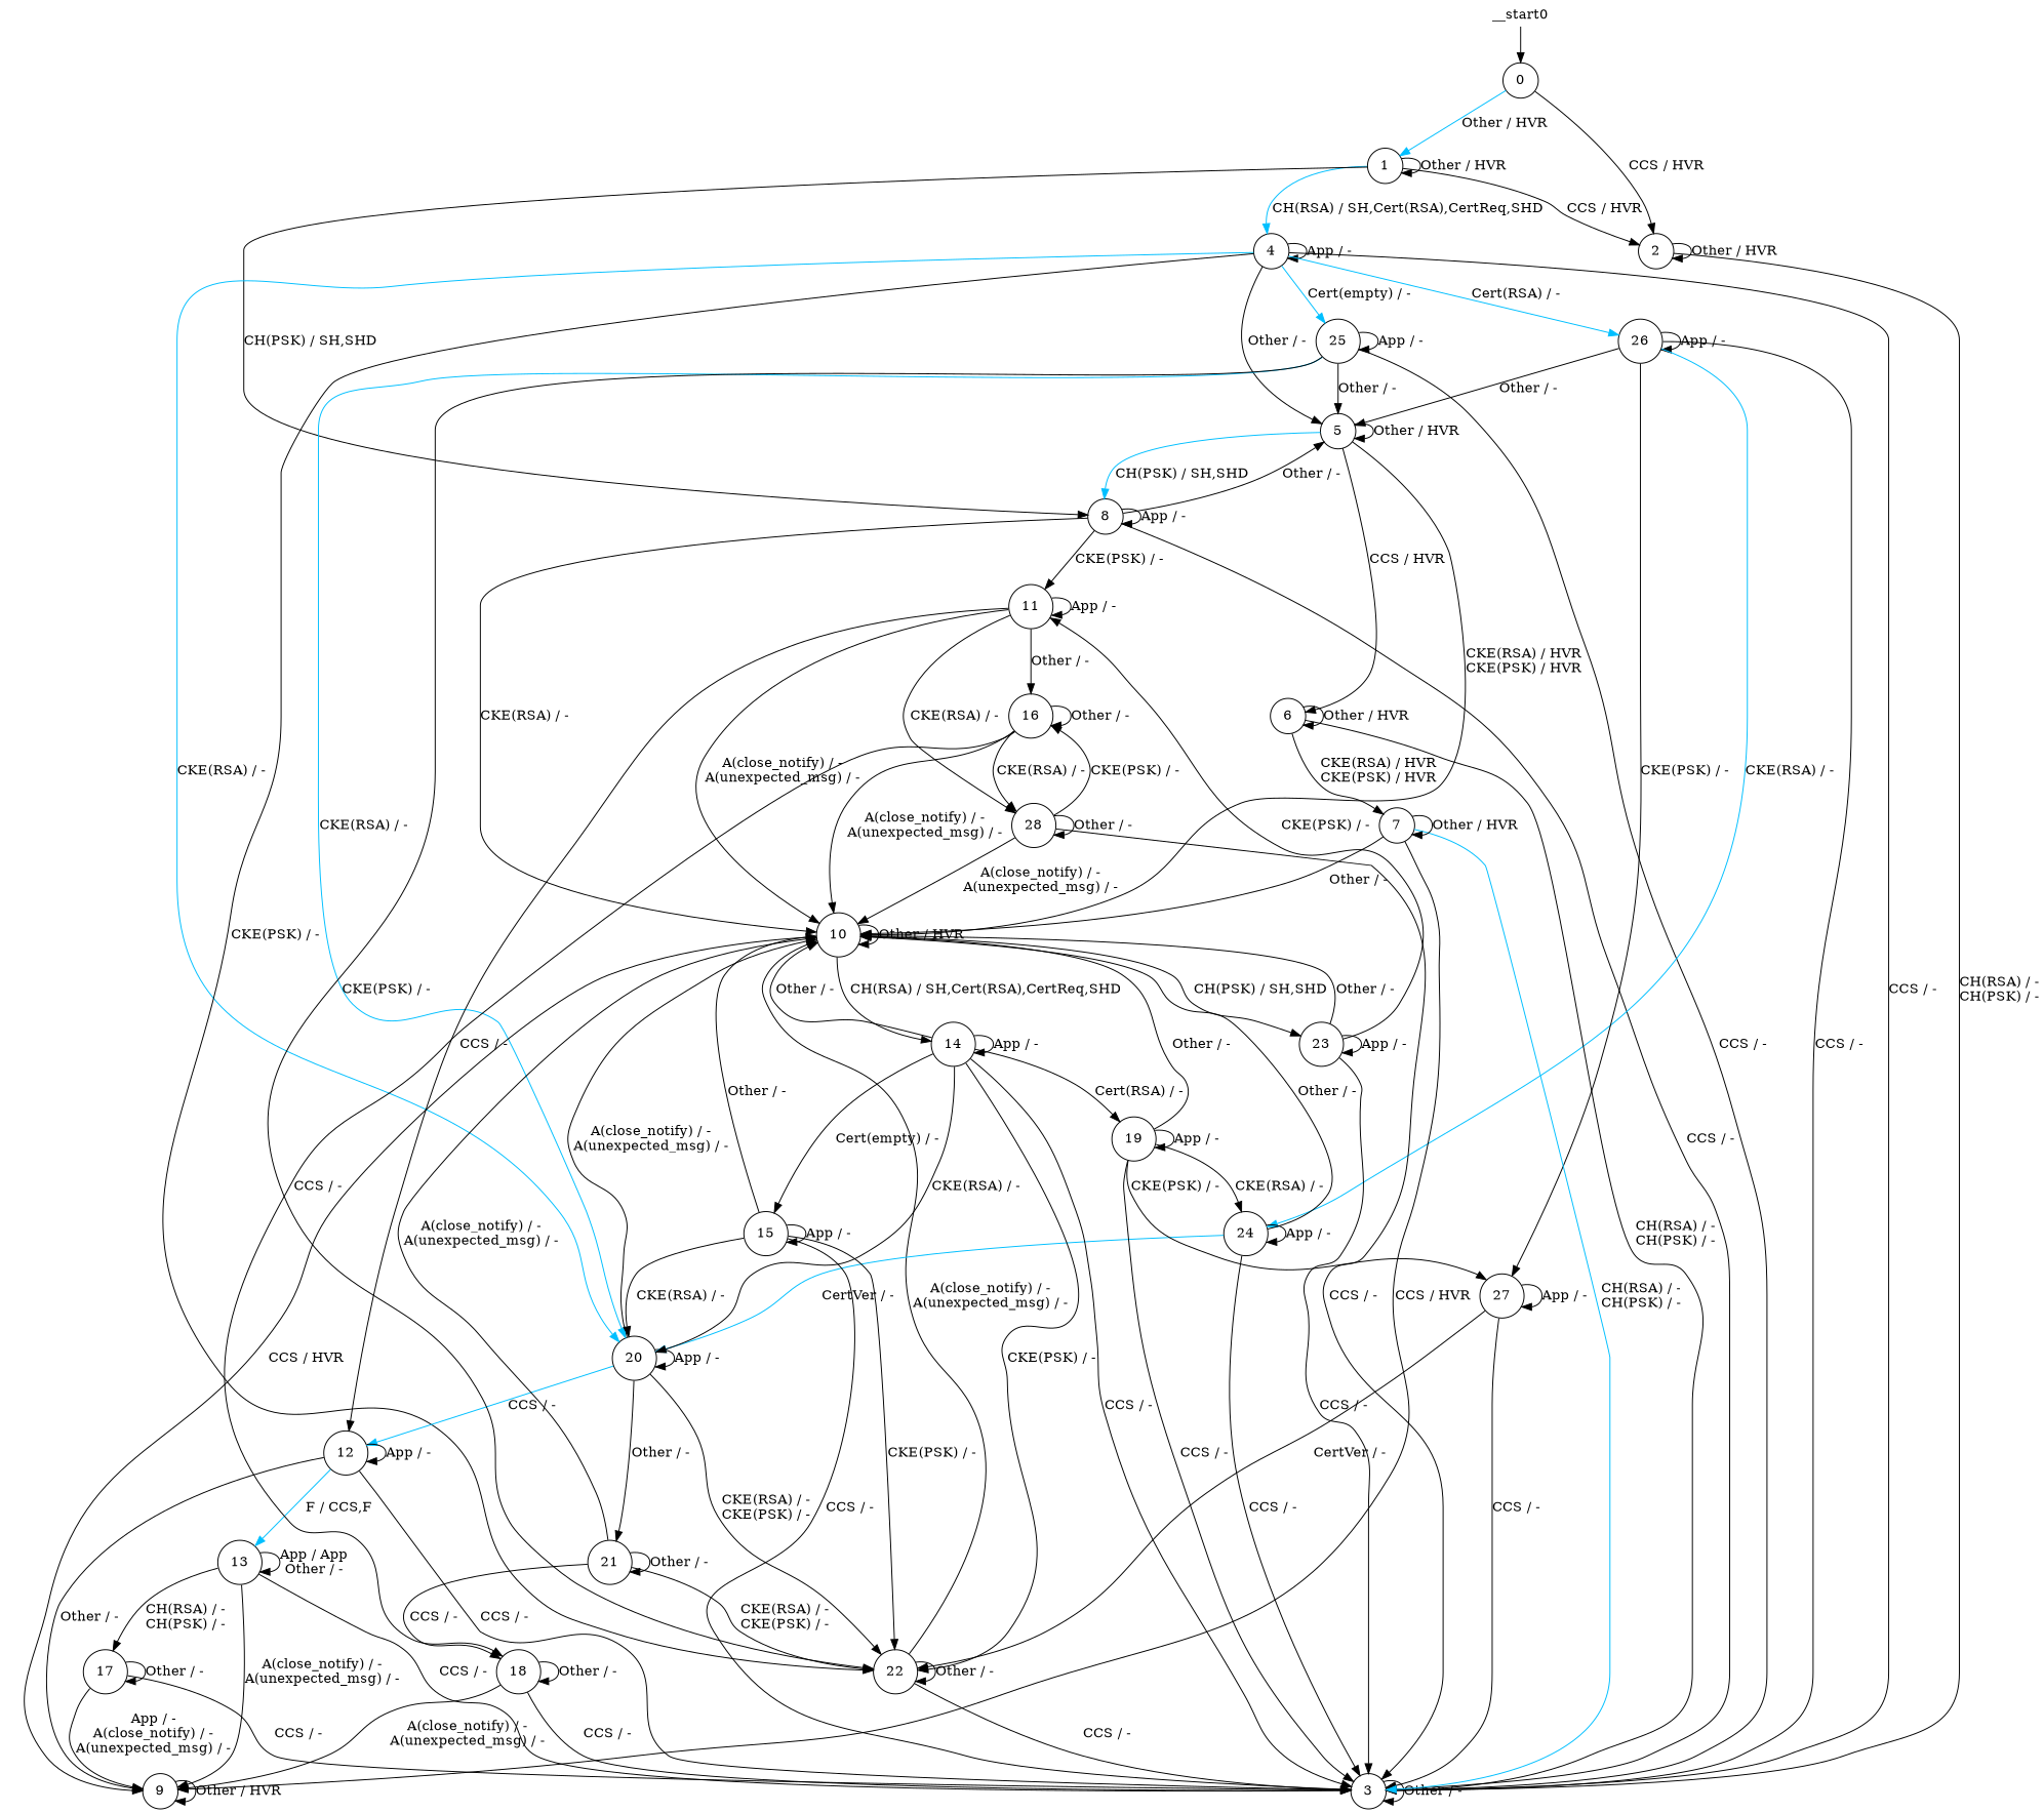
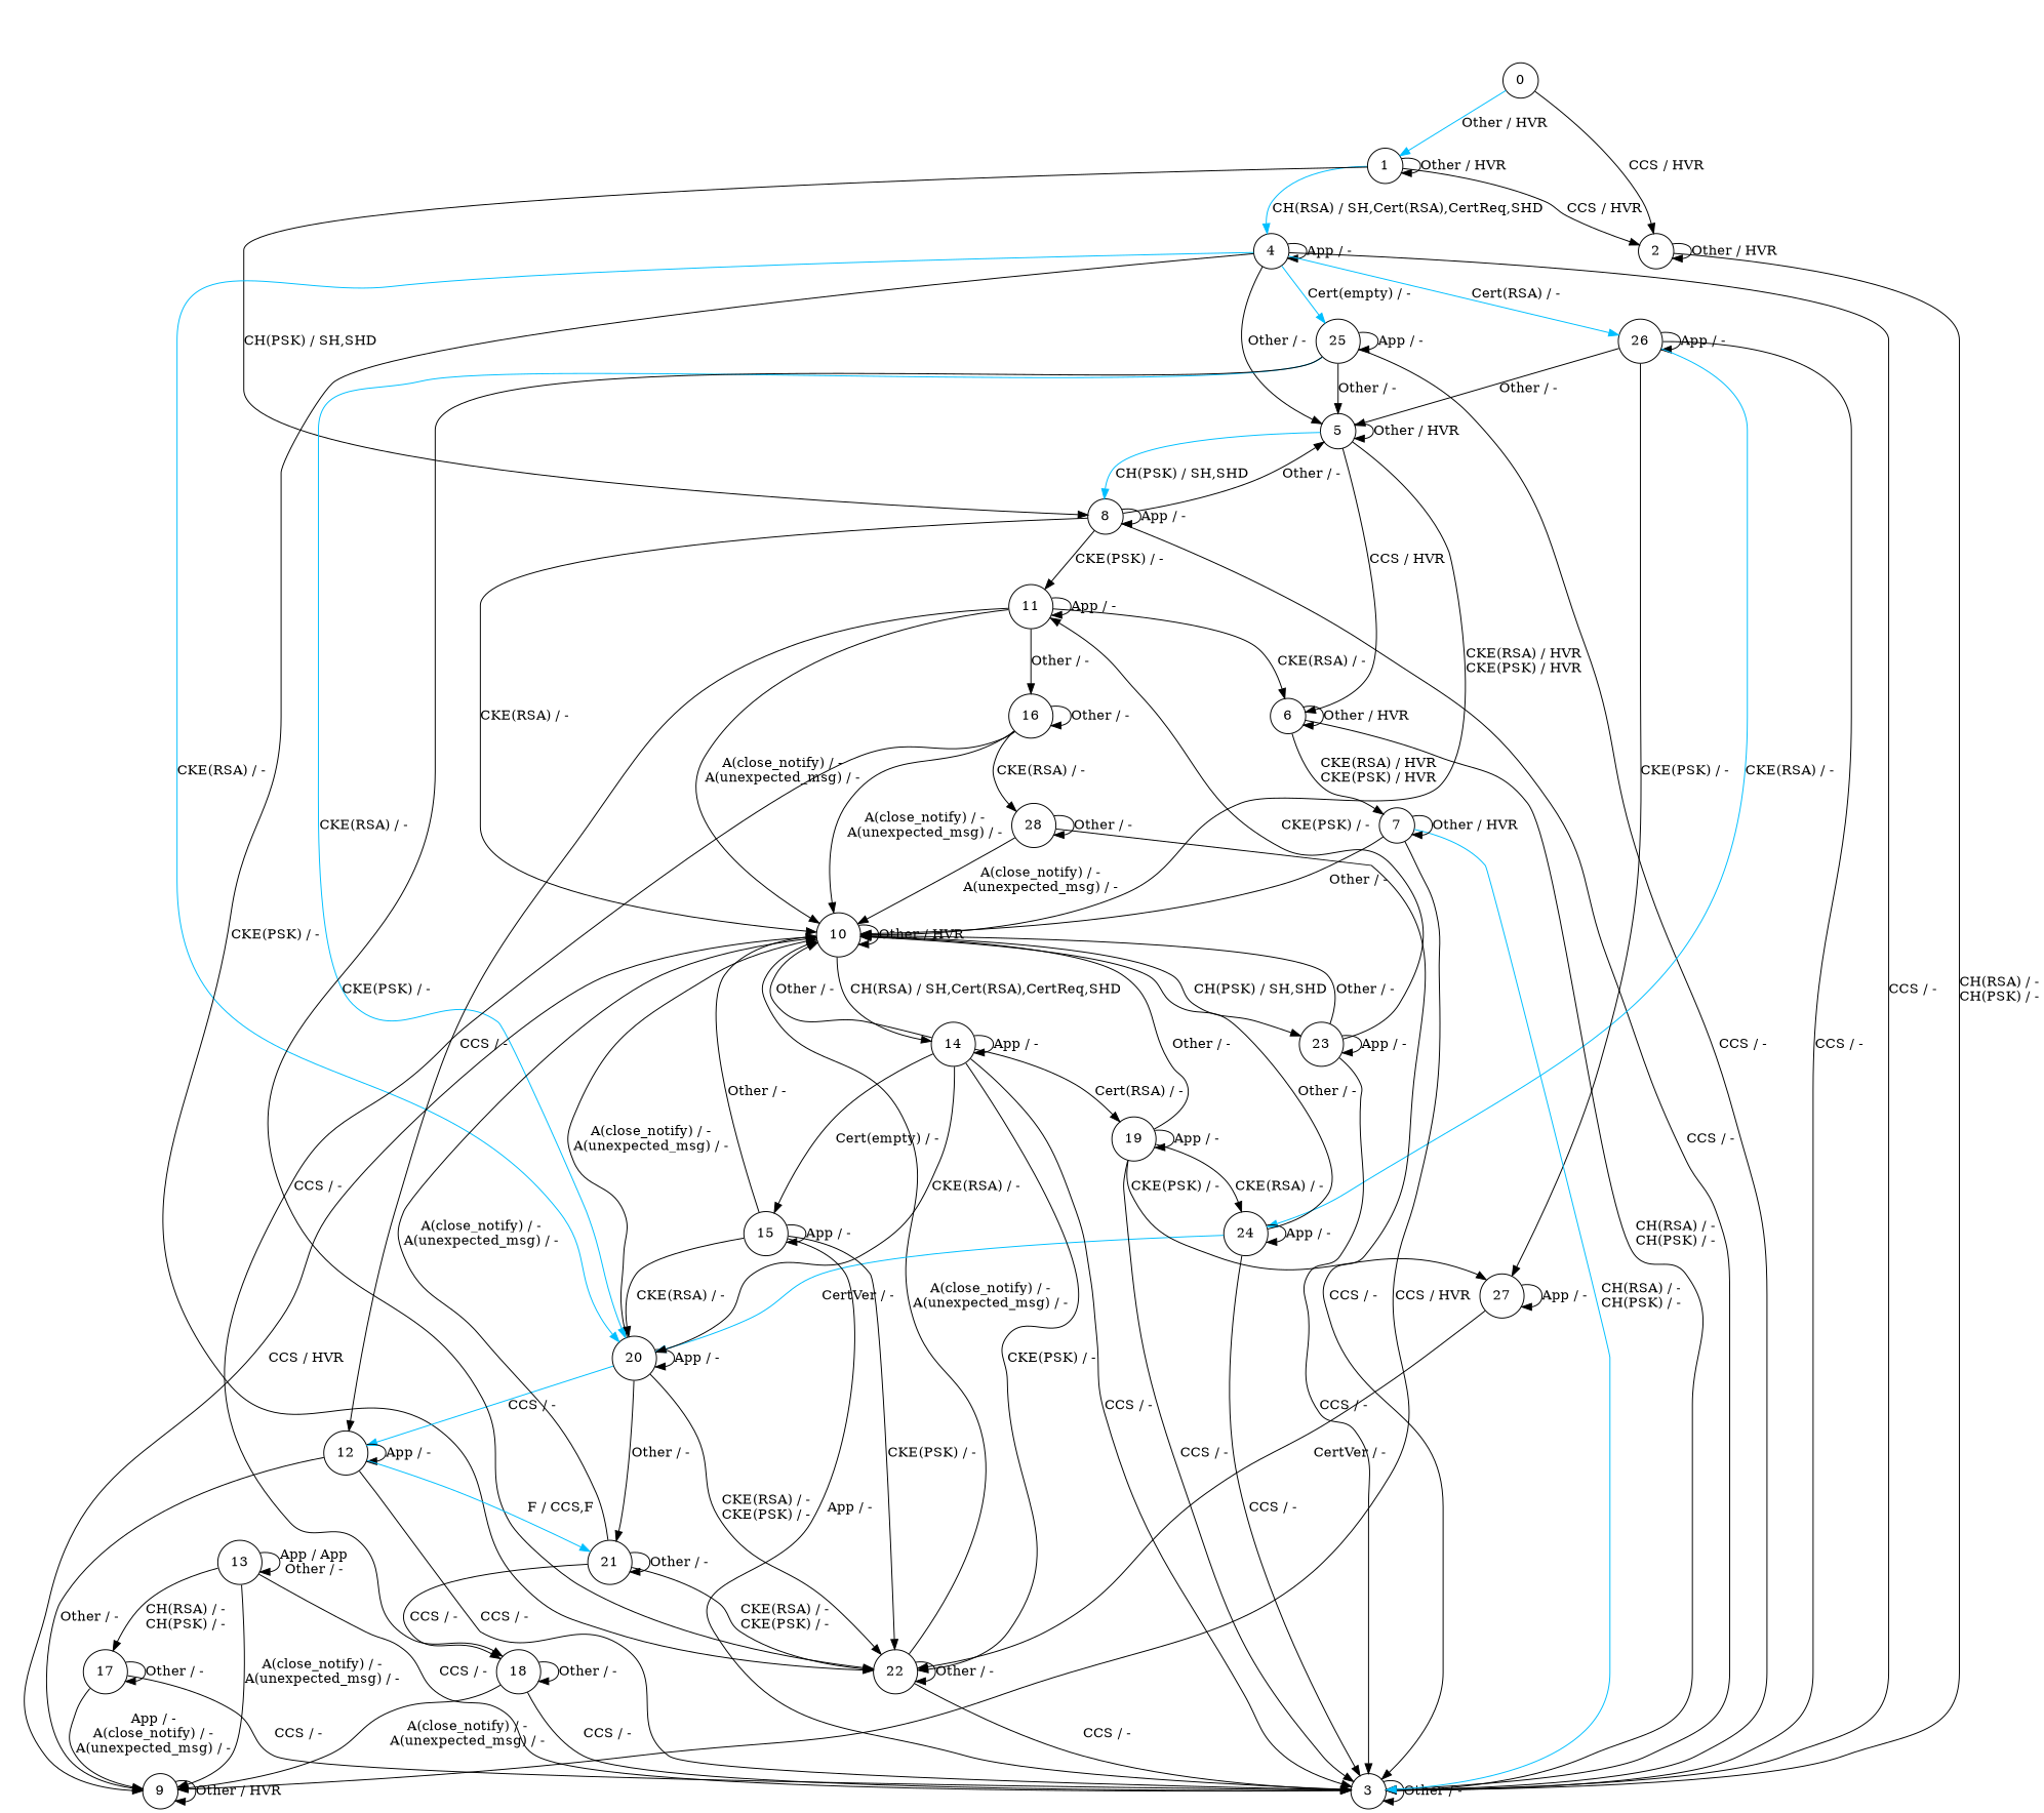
  digraph {
    node [shape=circle]
    n1 [label=0]
    n2 [label=1]
    n3 [label=2]
    n4 [label=4]
    n5 [label=8]
    n6 [label=3]
    n7 [label=5]
    n8 [label=20]
    n9 [label=22]
    n10 [label=25]
    n11 [label=26]
    n12 [label=10]
    n13 [label=11]
    n14 [label=6]
    n15 [label=12]
    n16 [label=21]
    n17 [label=24]
    n18 [label=27]
    n19 [label=7]
    n20 [label=9]
    n21 [label=14]
    n22 [label=23]
    n23 [label=16]
    n24 [label=28]
    n25 [label=15]
    n26 [label=19]
    n27 [label=13]
    n28 [label=18]
    n29 [label=17]
-   __start0 [height=0 shape=none width=0]
    n1 -> n2 [color=deepskyblue label="Other / HVR"]
    n1 -> n3 [label="CCS / HVR"]
    n2 -> n2 [label="Other / HVR"]
    n2 -> n3 [label="CCS / HVR"]
    n2 -> n4 [color=deepskyblue label="CH(RSA) / SH,Cert(RSA),CertReq,SHD"]
    n2 -> n5 [label="CH(PSK) / SH,SHD"]
    n3 -> n3 [label="Other / HVR"]
    n3 -> n6 [label="CH(RSA) / -\nCH(PSK) / -"]
    n4 -> n4 [label="App / -"]
    n4 -> n6 [label="CCS / -"]
    n4 -> n7 [label="Other / -"]
    n4 -> n8 [color=deepskyblue label="CKE(RSA) / -"]
    n4 -> n9 [label="CKE(PSK) / -"]
    n4 -> n10 [color=deepskyblue label="Cert(empty) / -"]
    n4 -> n11 [color=deepskyblue label="Cert(RSA) / -"]
    n5 -> n5 [label="App / -"]
    n5 -> n6 [label="CCS / -"]
    n5 -> n7 [label="Other / -"]
    n5 -> n12 [label="CKE(RSA) / -"]
    n5 -> n13 [label="CKE(PSK) / -"]
    n6 -> n6 [label="Other / -"]
    n7 -> n5 [color=deepskyblue label="CH(PSK) / SH,SHD"]
    n7 -> n7 [label="Other / HVR"]
    n7 -> n12 [label="CKE(RSA) / HVR\nCKE(PSK) / HVR"]
    n7 -> n14 [label="CCS / HVR"]
    n8 -> n8 [label="App / -"]
    n8 -> n9 [label="CKE(RSA) / -\nCKE(PSK) / -"]
    n8 -> n12 [label="A(close_notify) / -\nA(unexpected_msg) / -"]
    n8 -> n15 [color=deepskyblue label="CCS / -"]
    n8 -> n16 [label="Other / -"]
    n9 -> n6 [label="CCS / -"]
    n9 -> n9 [label="Other / -"]
    n9 -> n12 [label="A(close_notify) / -\nA(unexpected_msg) / -"]
    n10 -> n6 [label="CCS / -"]
    n10 -> n7 [label="Other / -"]
    n10 -> n8 [color=deepskyblue label="CKE(RSA) / -"]
    n10 -> n9 [label="CKE(PSK) / -"]
    n10 -> n10 [label="App / -"]
    n11 -> n6 [label="CCS / -"]
    n11 -> n7 [label="Other / -"]
    n11 -> n11 [label="App / -"]
    n11 -> n17 [color=deepskyblue label="CKE(RSA) / -"]
    n11 -> n18 [label="CKE(PSK) / -"]
    n12 -> n12 [label="Other / HVR"]
    n12 -> n20 [label="CCS / HVR"]
    n12 -> n21 [label="CH(RSA) / SH,Cert(RSA),CertReq,SHD"]
    n12 -> n22 [label="CH(PSK) / SH,SHD"]
    n13 -> n12 [label="A(close_notify) / -\nA(unexpected_msg) / -"]
    n13 -> n13 [label="App / -"]
    n13 -> n15 [label="CCS / -"]
    n13 -> n23 [label="Other / -"]
-   n13 -> n24 [label="CKE(RSA) / -"]
+   n13 -> n14 [label="CKE(RSA) / -"]
    n14 -> n6 [label="CH(RSA) / -\nCH(PSK) / -"]
    n14 -> n14 [label="Other / HVR"]
    n14 -> n19 [label="CKE(RSA) / HVR\nCKE(PSK) / HVR"]
    n15 -> n6 [label="CCS / -"]
    n15 -> n15 [label="App / -"]
    n15 -> n20 [label="Other / -"]
-   n15 -> n27 [color=deepskyblue label="F / CCS,F"]
+   n15 -> n16 [color=deepskyblue label="F / CCS,F"]
    n16 -> n9 [label="CKE(RSA) / -\nCKE(PSK) / -"]
    n16 -> n12 [label="A(close_notify) / -\nA(unexpected_msg) / -"]
    n16 -> n16 [label="Other / -"]
    n16 -> n28 [label="CCS / -"]
    n17 -> n6 [label="CCS / -"]
    n17 -> n8 [color=deepskyblue label="CertVer / -"]
    n17 -> n12 [label="Other / -"]
    n17 -> n17 [label="App / -"]
-   n18 -> n6 [label="CCS / -"]
    n18 -> n9 [label="CertVer / -"]
    n18 -> n18 [label="App / -"]
    n19 -> n6 [color=deepskyblue label="CH(RSA) / -\nCH(PSK) / -"]
    n19 -> n12 [label="Other / -"]
    n19 -> n19 [label="Other / HVR"]
    n19 -> n20 [label="CCS / HVR"]
    n20 -> n20 [label="Other / HVR"]
    n21 -> n6 [label="CCS / -"]
    n21 -> n8 [label="CKE(RSA) / -"]
    n21 -> n9 [label="CKE(PSK) / -"]
    n21 -> n12 [label="Other / -"]
    n21 -> n21 [label="App / -"]
    n21 -> n25 [label="Cert(empty) / -"]
    n21 -> n26 [label="Cert(RSA) / -"]
    n22 -> n6 [label="CCS / -"]
    n22 -> n12 [label="Other / -"]
    n22 -> n13 [label="CKE(PSK) / -"]
    n22 -> n22 [label="App / -"]
    n23 -> n12 [label="A(close_notify) / -\nA(unexpected_msg) / -"]
    n23 -> n23 [label="Other / -"]
    n23 -> n24 [label="CKE(RSA) / -"]
    n23 -> n28 [label="CCS / -"]
    n24 -> n6 [label="CCS / -"]
    n24 -> n12 [label="A(close_notify) / -\nA(unexpected_msg) / -"]
-   n24 -> n23 [label="CKE(PSK) / -"]
    n24 -> n24 [label="Other / -"]
-   n25 -> n6 [label="CCS / -"]
+   n25 -> n6 [label="App / -"]
    n25 -> n8 [label="CKE(RSA) / -"]
    n25 -> n9 [label="CKE(PSK) / -"]
    n25 -> n12 [label="Other / -"]
    n25 -> n25 [label="App / -"]
    n26 -> n6 [label="CCS / -"]
    n26 -> n12 [label="Other / -"]
    n26 -> n17 [label="CKE(RSA) / -"]
    n26 -> n18 [label="CKE(PSK) / -"]
    n26 -> n26 [label="App / -"]
    n27 -> n6 [label="CCS / -"]
    n27 -> n20 [label="A(close_notify) / -\nA(unexpected_msg) / -"]
    n27 -> n27 [label="App / App\nOther / -"]
    n27 -> n29 [label="CH(RSA) / -\nCH(PSK) / -"]
    n28 -> n6 [label="CCS / -"]
    n28 -> n20 [label="A(close_notify) / -\nA(unexpected_msg) / -"]
    n28 -> n28 [label="Other / -"]
    n29 -> n6 [label="CCS / -"]
    n29 -> n20 [label="App / -\nA(close_notify) / -\nA(unexpected_msg) / -"]
    n29 -> n29 [label="Other / -"]
-   __start0 -> n1
  }
